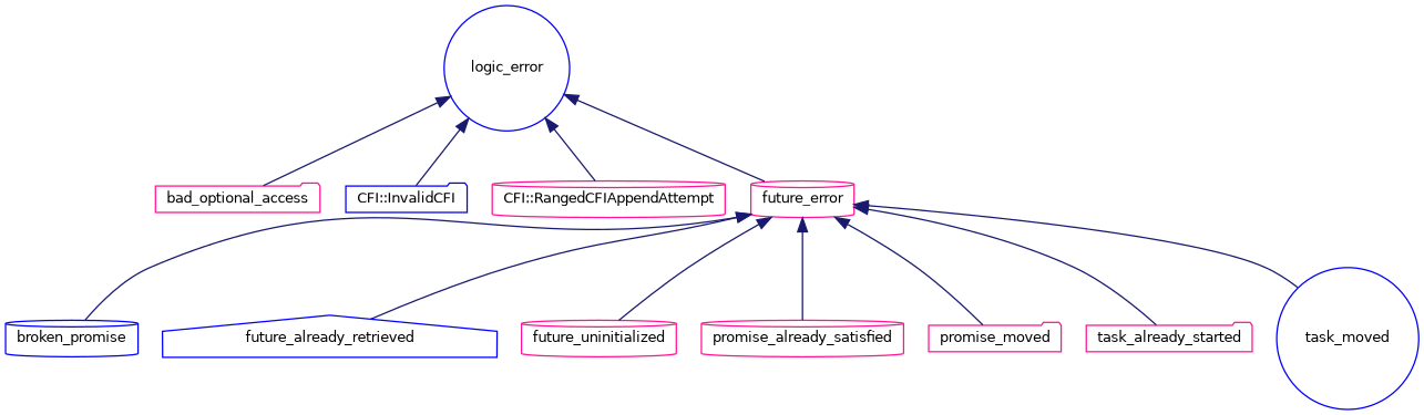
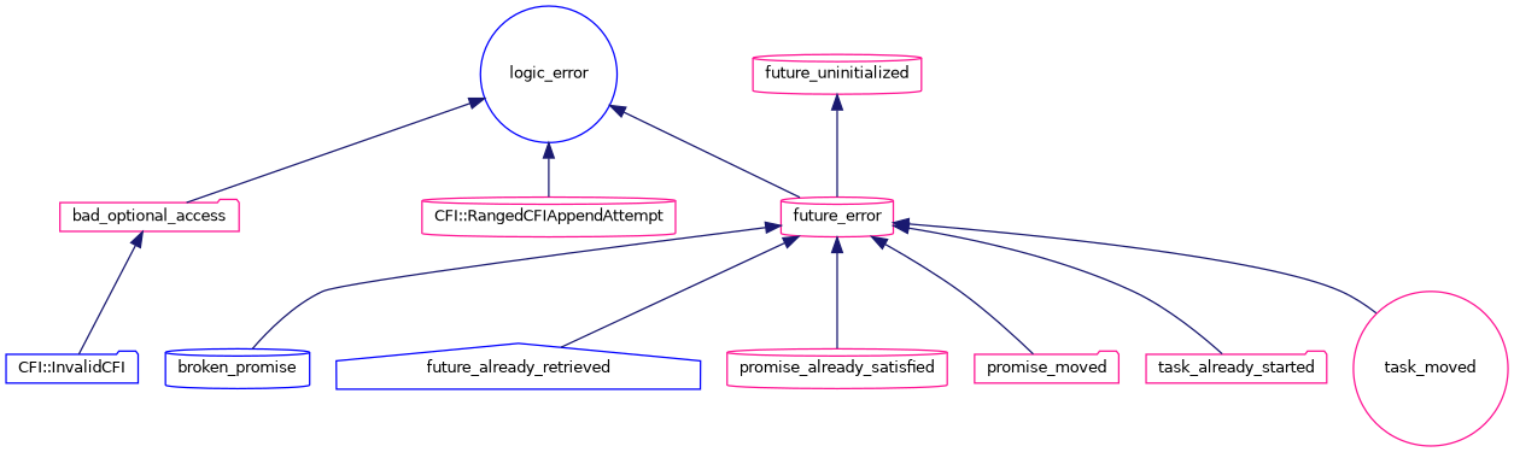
  digraph {
    rankdir=TB
    node [color=deeppink fillcolor=white fontname=Helvetica fontsize=10 shape=cylinder style=filled]
    edge [color=midnightblue dir=back fontname=Helvetica fontsize=10 labelfontname=Helvetica labelfontsize=10 style=solid]
    n1 [color=blue height=0.2 label=logic_error shape=circle width=0.4]
    n2 [height=0.2 label=bad_optional_access shape=folder width=0.4]
    n3 [color=blue height=0.2 label="CFI::InvalidCFI" shape=folder width=0.4]
    n4 [height=0.2 label="CFI::RangedCFIAppendAttempt" width=0.4]
    n5 [height=0.2 label=future_error width=0.4]
    n6 [color=blue height=0.2 label=broken_promise width=0.4]
    n7 [color=blue height=0.2 label=future_already_retrieved shape=house width=0.4]
    n8 [height=0.2 label=future_uninitialized width=0.4]
    n9 [height=0.2 label=promise_already_satisfied width=0.4]
    n10 [height=0.2 label=promise_moved shape=folder width=0.4]
    n11 [height=0.2 label=task_already_started shape=folder width=0.4]
-   n12 [color=blue height=0.2 label=task_moved shape=circle width=0.4]
+   n12 [height=0.2 label=task_moved shape=circle width=0.4]
    n1 -> n2
-   n1 -> n3
+   n2 -> n3
    n1 -> n4
    n1 -> n5
    n5 -> n6
    n5 -> n7
-   n5 -> n8
+   n8 -> n5
    n5 -> n9
    n5 -> n10
    n5 -> n11
    n5 -> n12
  }
